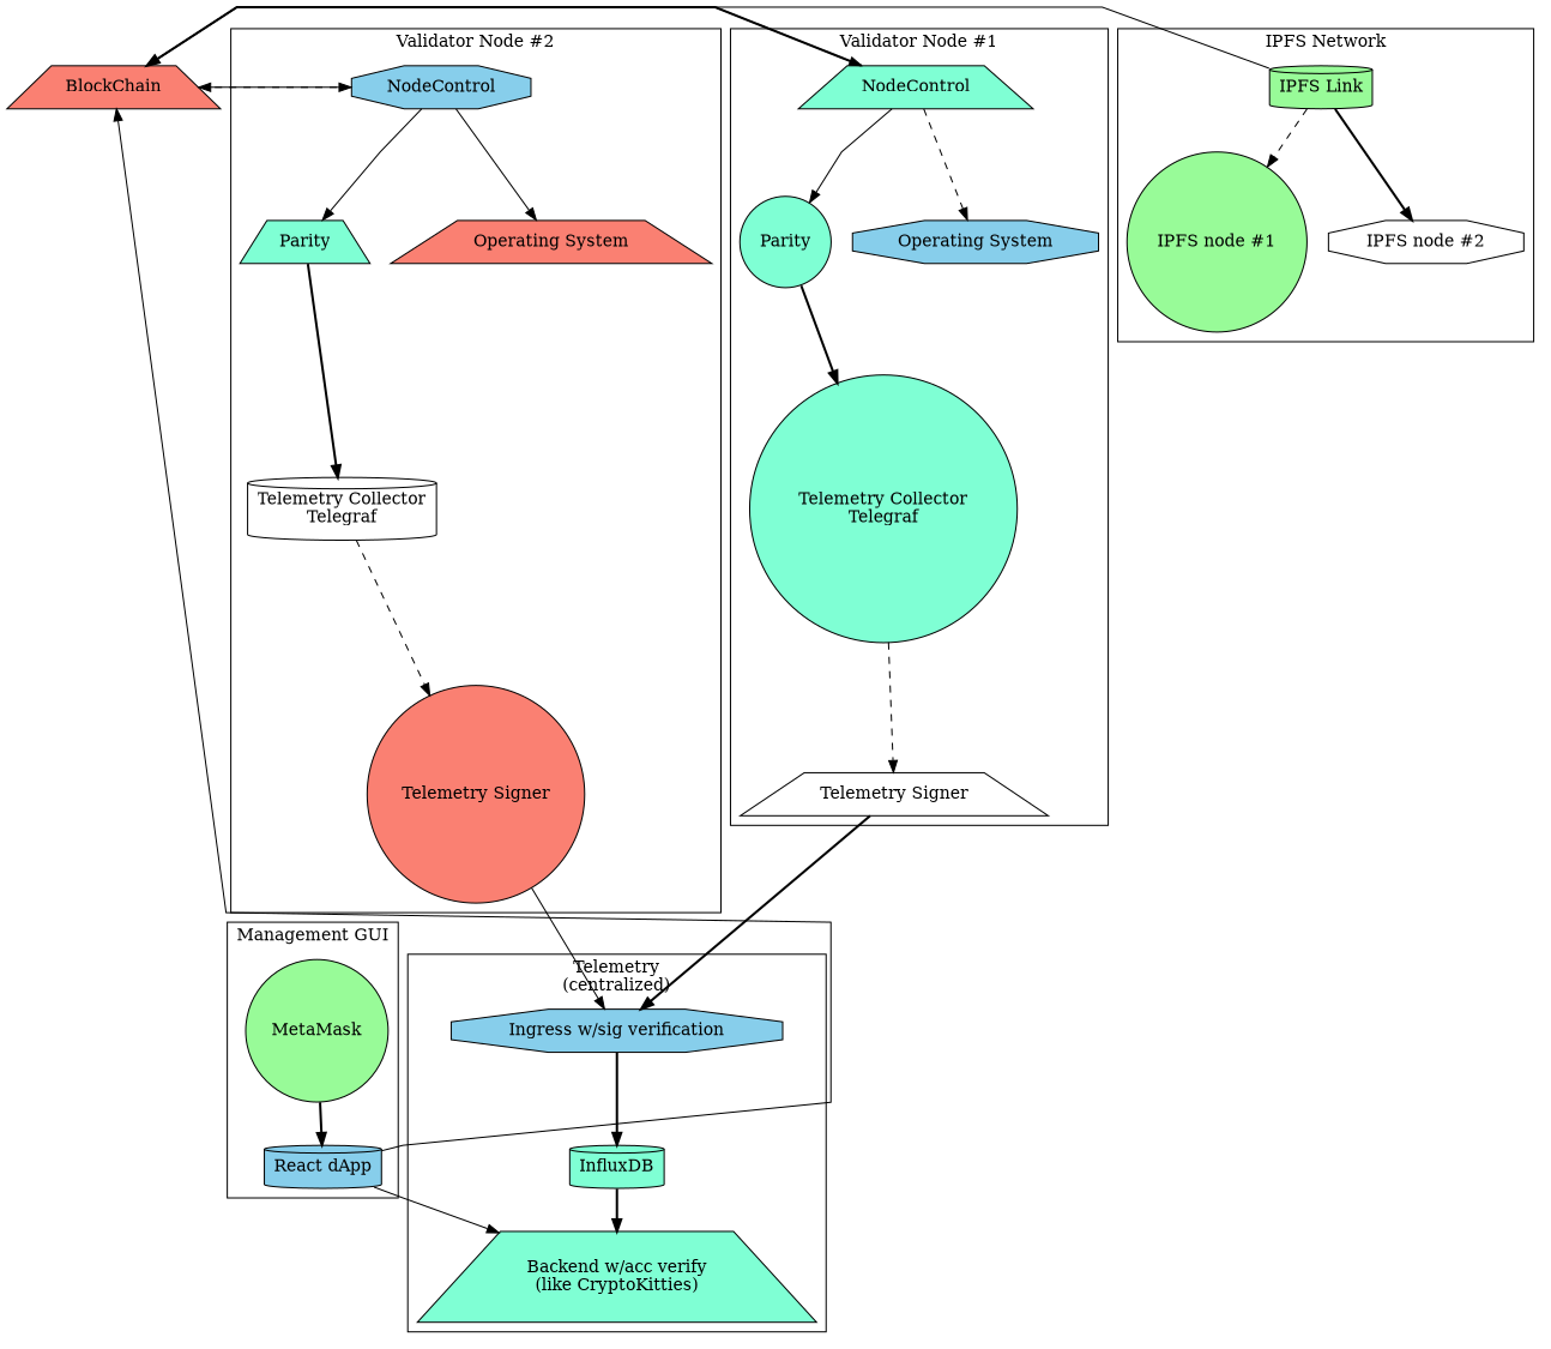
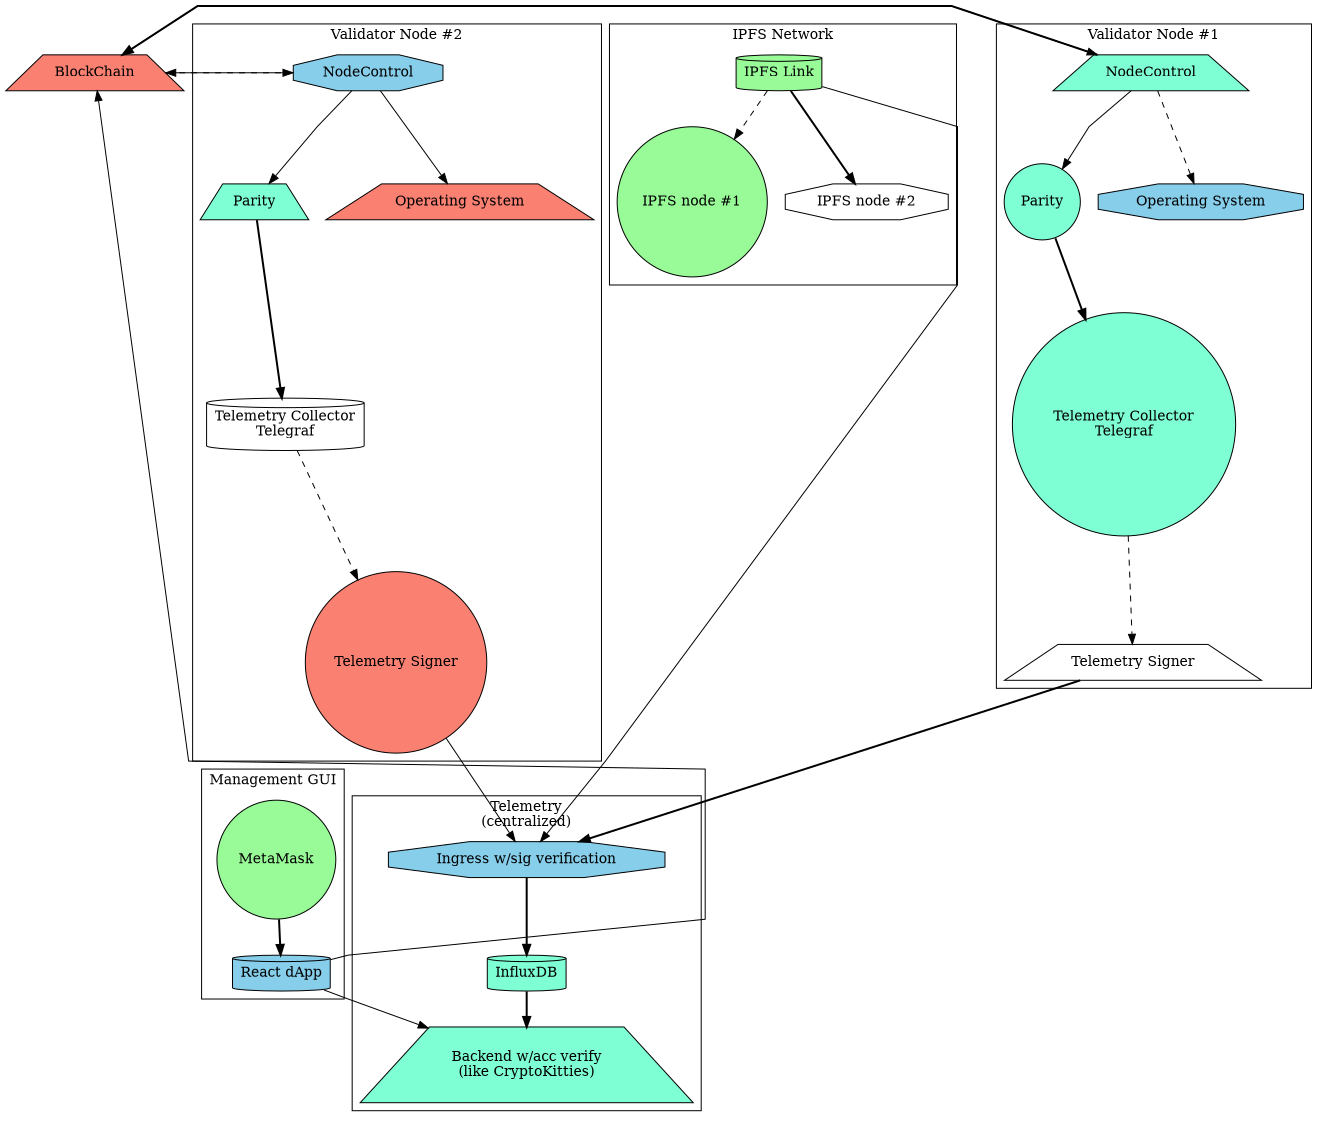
  digraph {
    splines=compound
    node [fillcolor=aquamarine shape=trapezium style=filled]
    edge [style=solid]
    n1 [label=Parity shape=circle]
    n2 [label="Telemetry Collector\nTelegraf" shape=circle]
    n3 [fillcolor=white label="Telemetry Signer"]
    n4 [label=NodeControl]
    n5 [fillcolor=skyblue label="Operating System" shape=octagon]
    n6 [label=Parity]
    n7 [fillcolor=white label="Telemetry Collector\nTelegraf" shape=cylinder]
    n8 [fillcolor=salmon label="Telemetry Signer" shape=circle]
    n9 [fillcolor=skyblue label=NodeControl shape=octagon]
    n10 [fillcolor=salmon label="Operating System"]
    n11 [fillcolor=palegreen label="IPFS Link" shape=cylinder]
    n12 [fillcolor=palegreen label="IPFS node #1" shape=circle]
    n13 [fillcolor=white label="IPFS node #2" shape=octagon]
    n14 [fillcolor=skyblue label="React dApp" shape=cylinder]
    n15 [fillcolor=palegreen label=MetaMask shape=circle]
    n16 [fillcolor=skyblue label="Ingress w/sig verification" shape=octagon]
    n17 [label=InfluxDB shape=cylinder]
    n18 [label="Backend w/acc verify\n(like CryptoKitties)"]
    n19 [fillcolor=salmon label=BlockChain]
    subgraph cluster_1 {
      fillcolor=lightgrey
      label="Validator Node #1"
      n1
      n2
      n3
      n4
      n5
    }
    subgraph cluster_2 {
      fillcolor=lightgrey
      label="Validator Node #2"
      n6
      n7
      n8
      n9
      n10
    }
    subgraph cluster_3 {
      fillcolor=lightgrey
      label="IPFS Network"
      n11
      n12
      n13
    }
    subgraph cluster_4 {
      fillcolor=lightgrey
      label="Management GUI"
      n14
      n15
    }
    subgraph cluster_5 {
      fillcolor=lightgrey
      label="Telemetry\n(centralized)"
      n16
      n17
      n18
    }
    n1 -> n2 [style=bold]
    n2 -> n3 [style=dashed]
    n3 -> n16 [style=bold]
    n4 -> n1
    n4 -> n5 [style=dashed]
    n4 -> n19 [constraint=false style=bold]
    n6 -> n7 [style=bold]
    n7 -> n8 [style=dashed]
    n8 -> n16
    n9 -> n6
    n9 -> n10
    n9 -> n19 [constraint=false style=dashed]
    n11 -> n12 [style=dashed]
    n11 -> n13 [style=bold]
-   n11 -> n19 [constraint=false]
+   n11 -> n16 [constraint=false]
    n14 -> n18
    n14 -> n19 [constraint=false]
    n15 -> n14 [style=bold]
    n16 -> n17 [style=bold]
    n17 -> n18 [style=bold]
    n19 -> n4 [constraint=false]
    n19 -> n9 [constraint=false]
  }
